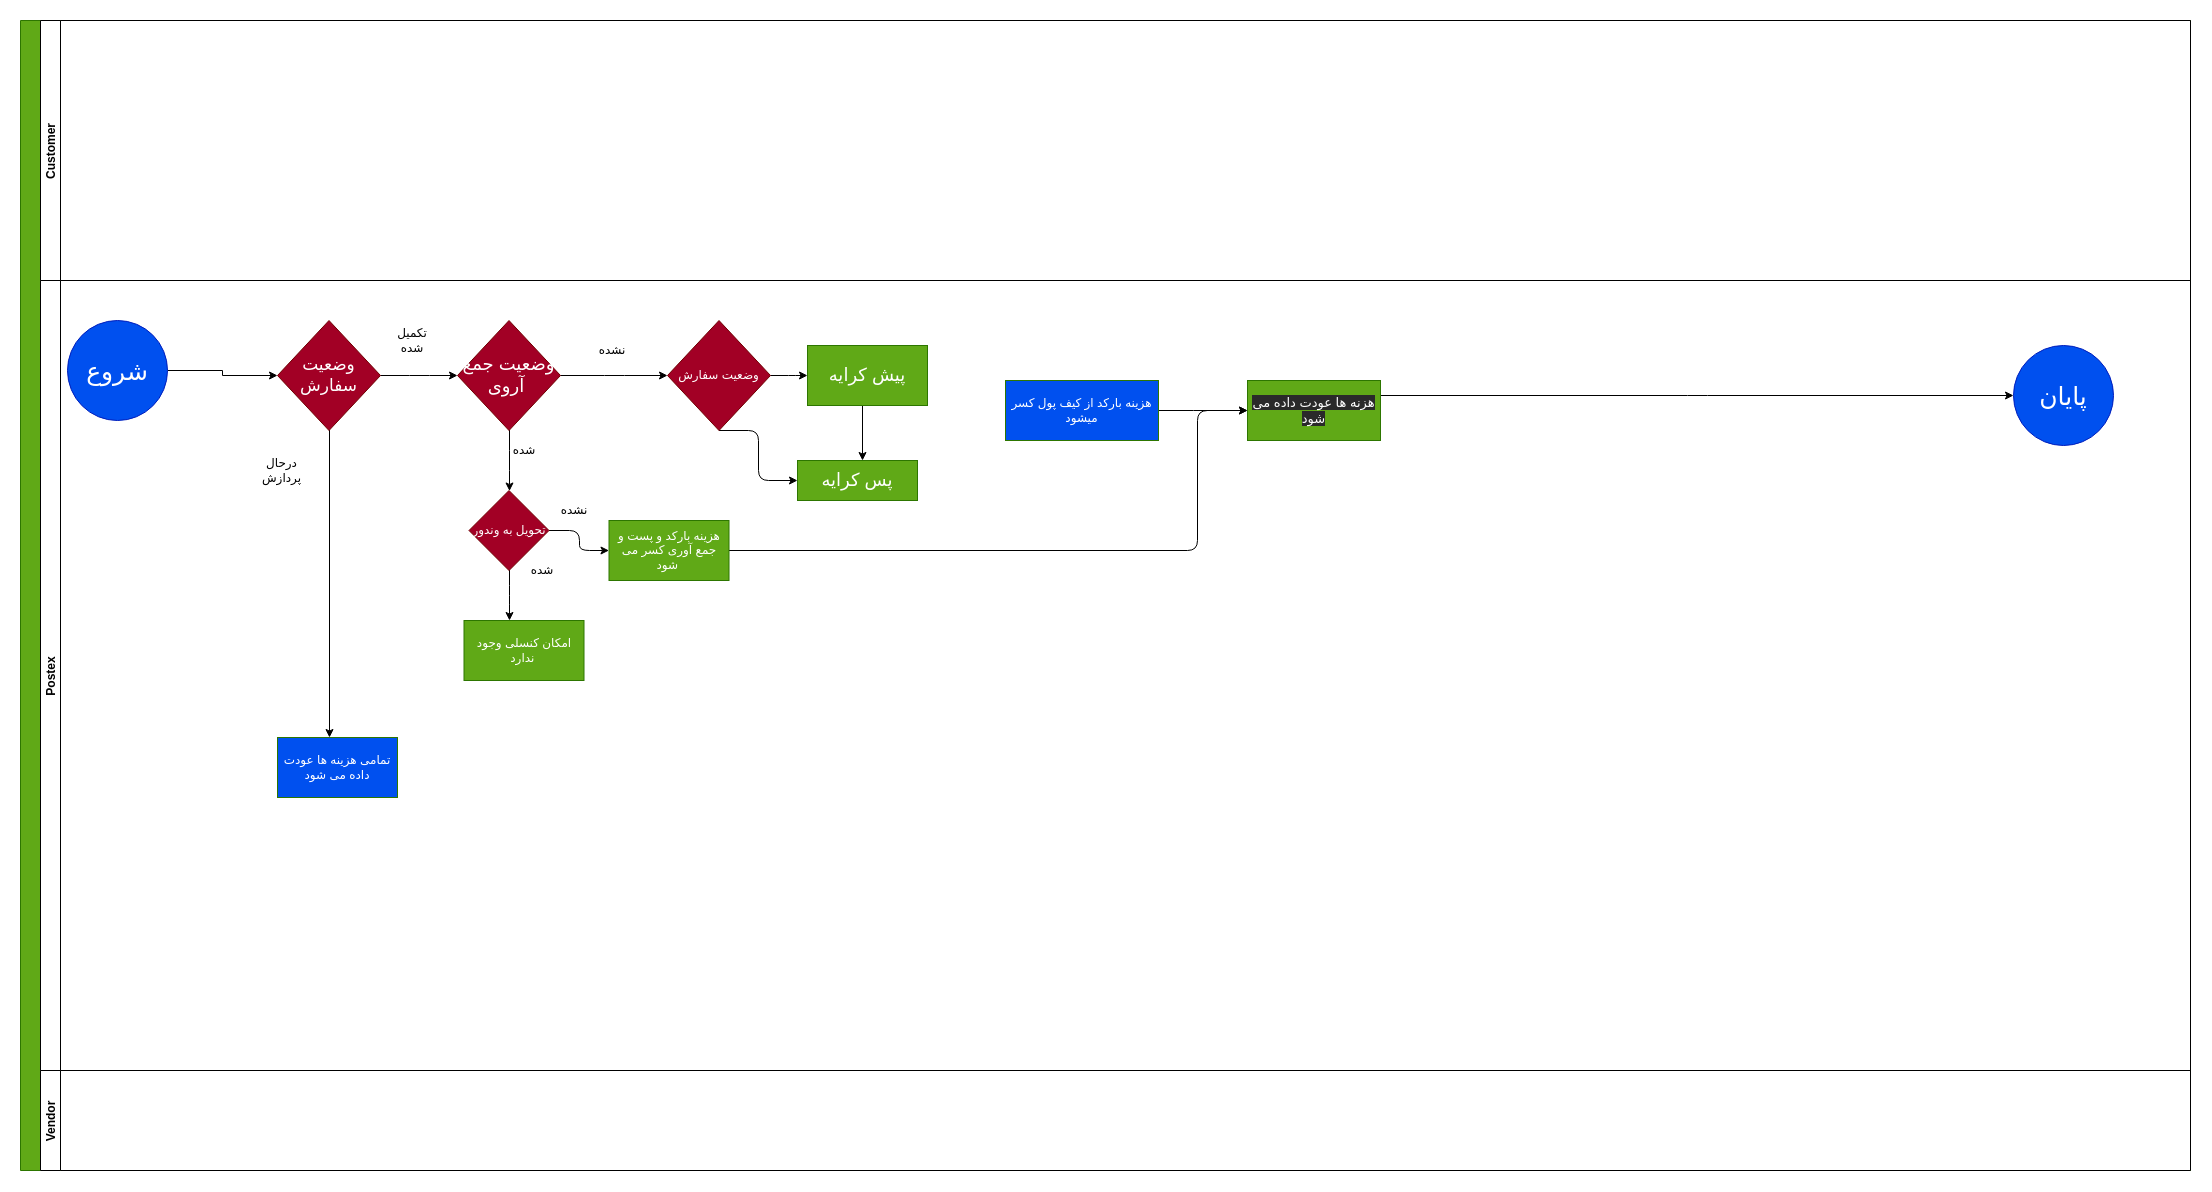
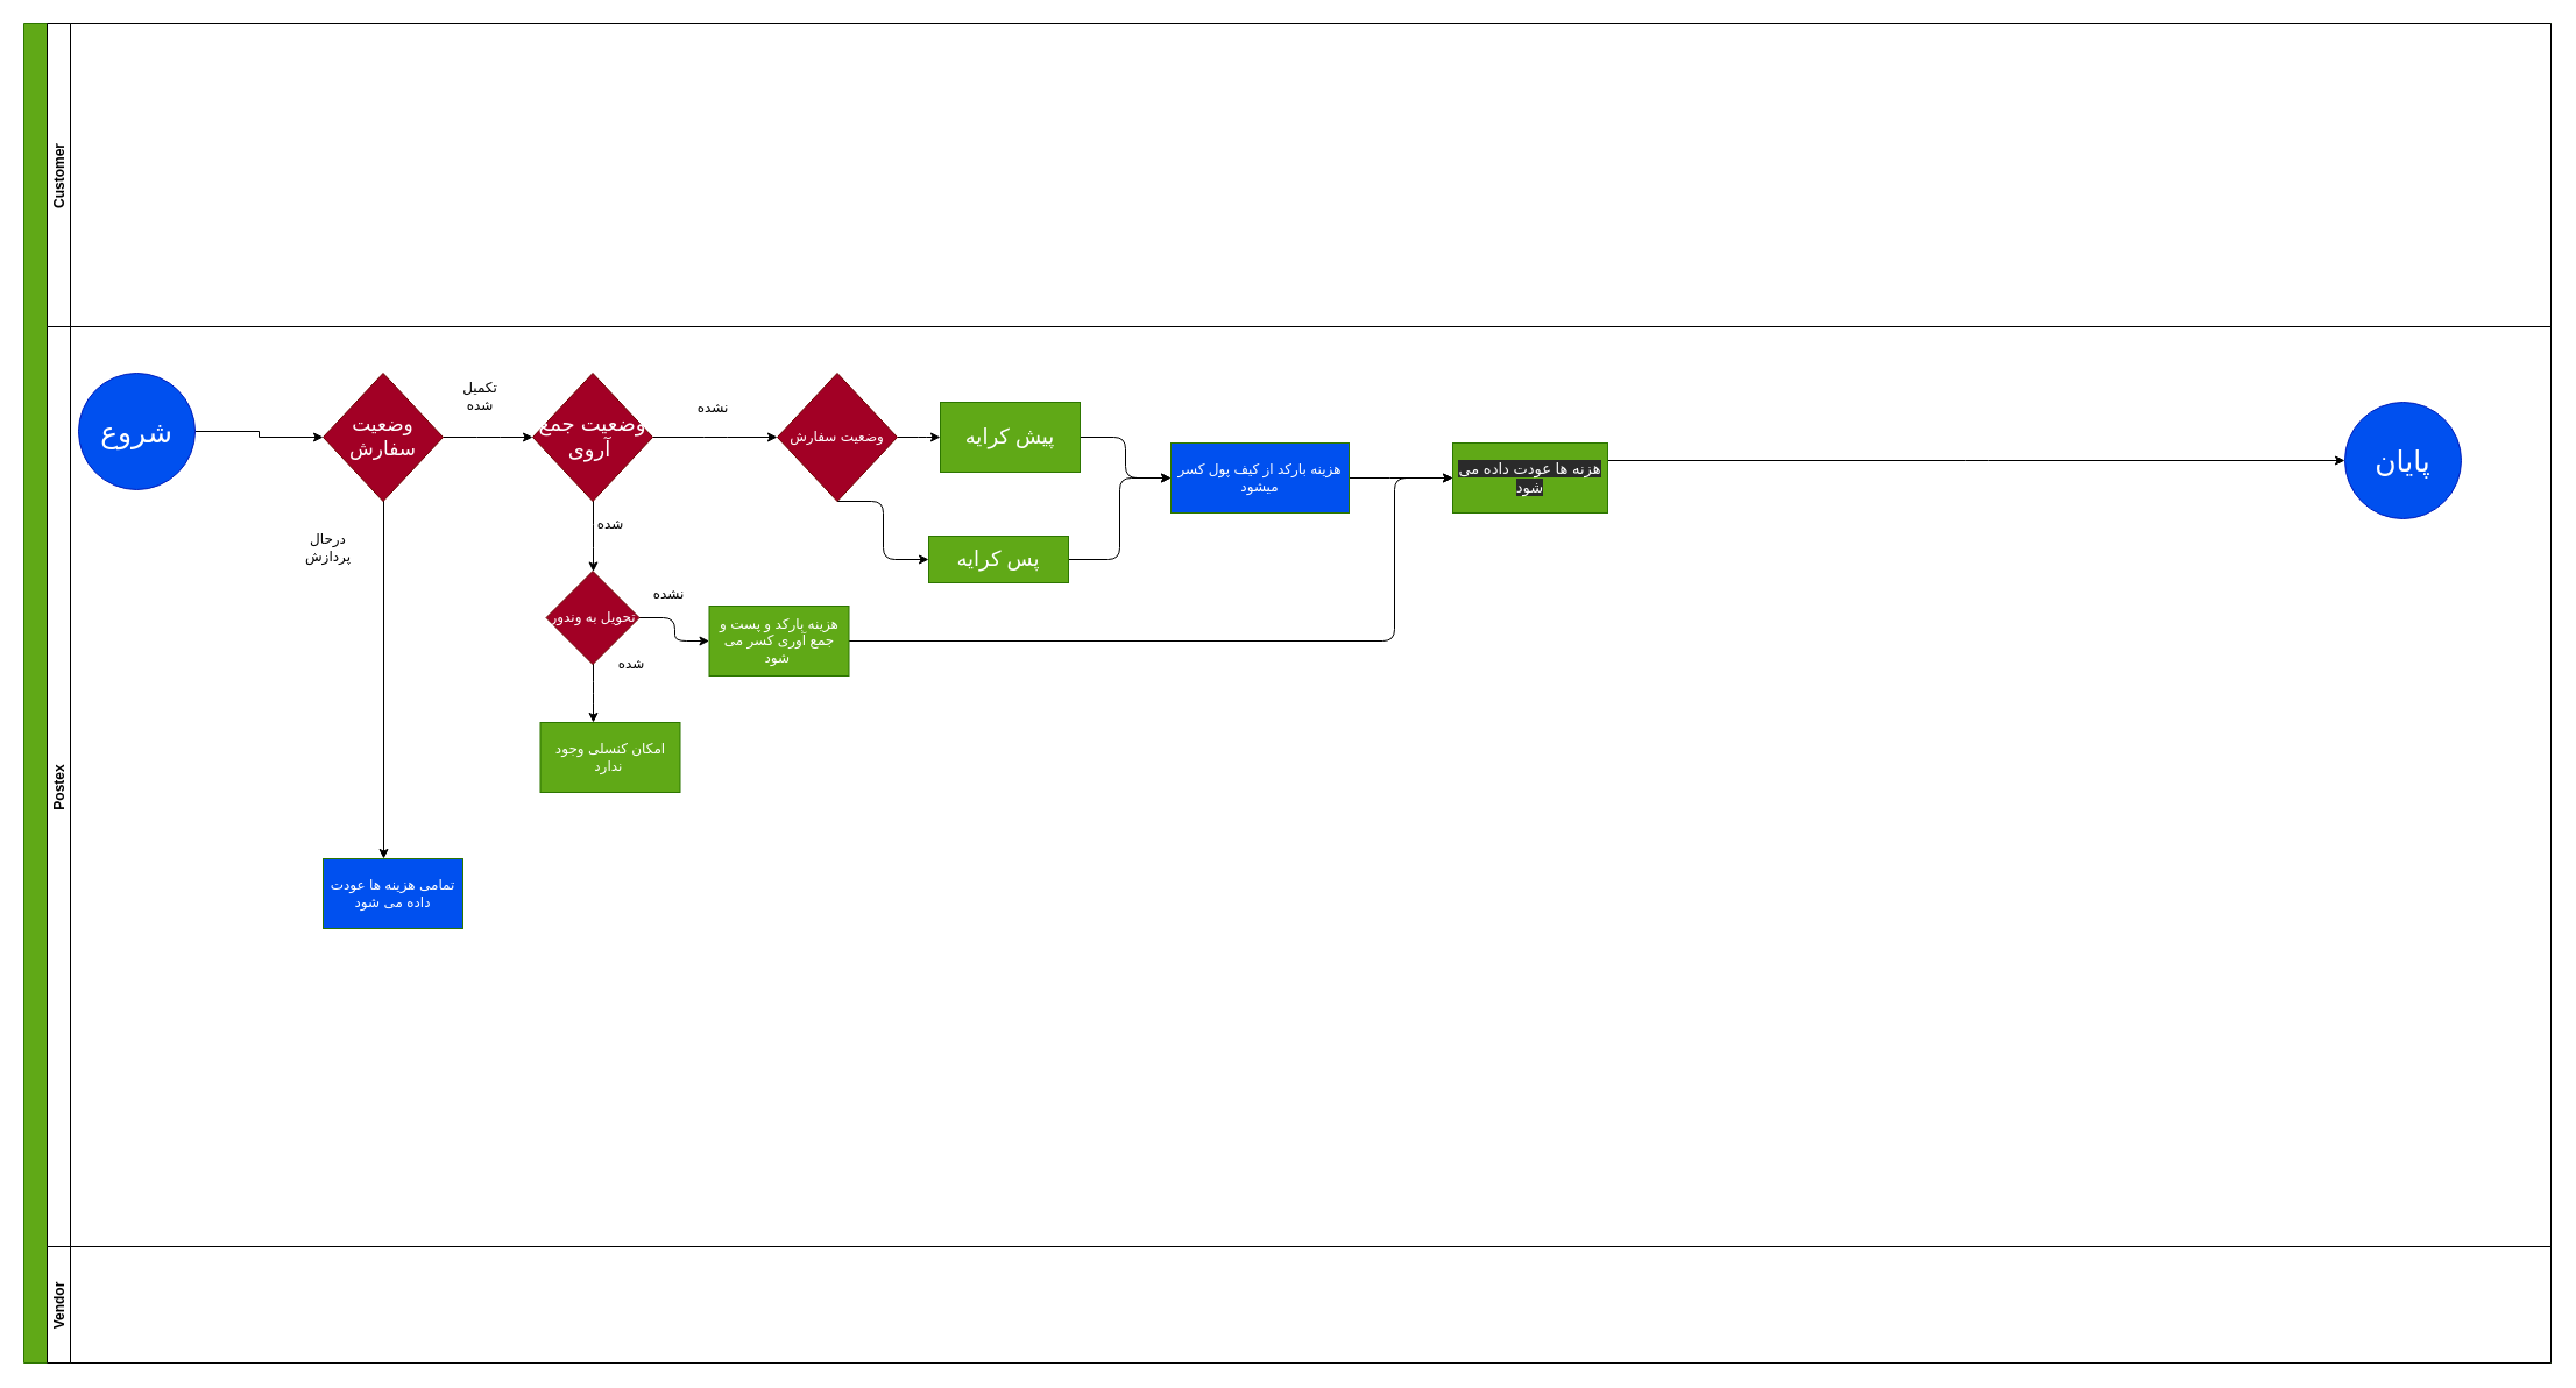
  <mxCell id="0" />
  <mxCell id="1" parent="0" />
  <mxCell id="2" value=" " style="swimlane;childLayout=stackLayout;resizeParent=1;resizeParentMax=0;horizontal=0;startSize=20;horizontalStack=0;fillColor=#60a917;strokeColor=#2D7600;fontColor=#ffffff;fontSize=13;" parent="1" vertex="1"><mxGeometry x="20" y="20" width="2170" height="1150" as="geometry" /></mxCell>
  <mxCell id="3" value="Customer" style="swimlane;startSize=20;horizontal=0;" parent="2" vertex="1"><mxGeometry x="20" width="2150" height="260" as="geometry" /></mxCell>
  <mxCell id="4" value="Postex" style="swimlane;startSize=20;horizontal=0;" parent="2" vertex="1"><mxGeometry x="20" y="260" width="2150" height="790" as="geometry" /></mxCell>
  <mxCell id="5" value="" style="edgeStyle=orthogonalEdgeStyle;rounded=0;orthogonalLoop=1;jettySize=auto;html=1;" parent="4" source="6" target="10" edge="1"><mxGeometry relative="1" as="geometry"><mxPoint x="197" y="90.0" as="targetPoint" /></mxGeometry></mxCell>
  <mxCell id="6" value="&lt;font style=&quot;font-size: 25px&quot;&gt;شروع&lt;/font&gt;" style="ellipse;whiteSpace=wrap;html=1;aspect=fixed;fillColor=#0050ef;strokeColor=#001DBC;fontColor=#ffffff;" parent="4" vertex="1"><mxGeometry x="27" y="40" width="100" height="100" as="geometry" /></mxCell>
  <mxCell id="7" value="&lt;font style=&quot;font-size: 25px&quot;&gt;پایان&lt;/font&gt;" style="ellipse;whiteSpace=wrap;html=1;aspect=fixed;fillColor=#0050ef;strokeColor=#001DBC;fontColor=#ffffff;" parent="4" vertex="1"><mxGeometry x="1973" y="65" width="100" height="100" as="geometry" /></mxCell>
  <mxCell id="8" value="" style="edgeStyle=elbowEdgeStyle;html=1;" parent="4" source="10" target="11" edge="1"><mxGeometry relative="1" as="geometry" /></mxCell>
  <mxCell id="9" style="edgeStyle=elbowEdgeStyle;html=1;exitX=1;exitY=0.5;exitDx=0;exitDy=0;" parent="4" source="10" target="18" edge="1"><mxGeometry relative="1" as="geometry" /></mxCell>
  <mxCell id="10" value="&lt;font style=&quot;font-size: 17px&quot;&gt;وضعیت سفارش&lt;/font&gt;" style="rhombus;whiteSpace=wrap;html=1;fillColor=#a20025;strokeColor=#6F0000;fontColor=#ffffff;" parent="4" vertex="1"><mxGeometry x="237" y="40" width="103" height="110" as="geometry" /></mxCell>
  <mxCell id="11" value="تمامی هزینه ها عودت داده می شود" style="whiteSpace=wrap;html=1;fontColor=#ffffff;strokeColor=#2D7600;fillColor=#0050ef;" parent="4" vertex="1"><mxGeometry x="237" y="457" width="120" height="60" as="geometry" /></mxCell>
  <mxCell id="12" value="درحال پردازش" style="text;html=1;strokeColor=none;fillColor=none;align=center;verticalAlign=middle;whiteSpace=wrap;rounded=0;" parent="4" vertex="1"><mxGeometry x="207" y="180" width="68.5" height="20" as="geometry" /></mxCell>
  <mxCell id="13" value="" style="edgeStyle=elbowEdgeStyle;html=1;" parent="4" source="15" target="22" edge="1"><mxGeometry relative="1" as="geometry" /></mxCell>
  <mxCell id="14" style="edgeStyle=elbowEdgeStyle;html=1;exitX=0.5;exitY=1;exitDx=0;exitDy=0;entryX=0;entryY=0.5;entryDx=0;entryDy=0;" parent="4" source="15" target="24" edge="1"><mxGeometry relative="1" as="geometry" /></mxCell>
  <mxCell id="15" value="وضعیت سفارش" style="rhombus;whiteSpace=wrap;html=1;fillColor=#a20025;strokeColor=#6F0000;fontColor=#ffffff;" parent="4" vertex="1"><mxGeometry x="627" y="40" width="103" height="110" as="geometry" /></mxCell>
  <mxCell id="16" value="" style="edgeStyle=elbowEdgeStyle;html=1;" parent="4" source="18" target="15" edge="1"><mxGeometry relative="1" as="geometry" /></mxCell>
  <mxCell id="17" value="" style="edgeStyle=elbowEdgeStyle;html=1;" parent="4" source="18" target="31" edge="1"><mxGeometry relative="1" as="geometry" /></mxCell>
  <mxCell id="18" value="&lt;font style=&quot;font-size: 18px&quot;&gt;وضعیت جمع آروی&amp;nbsp;&lt;/font&gt;" style="rhombus;whiteSpace=wrap;html=1;fillColor=#a20025;strokeColor=#6F0000;fontColor=#ffffff;" parent="4" vertex="1"><mxGeometry x="417" y="40" width="103" height="110" as="geometry" /></mxCell>
  <mxCell id="19" value="نشده" style="text;html=1;strokeColor=none;fillColor=none;align=center;verticalAlign=middle;whiteSpace=wrap;rounded=0;" parent="4" vertex="1"><mxGeometry x="547" y="60" width="50" height="20" as="geometry" /></mxCell>
  <mxCell id="20" value="شده" style="text;html=1;strokeColor=none;fillColor=none;align=center;verticalAlign=middle;whiteSpace=wrap;rounded=0;" parent="4" vertex="1"><mxGeometry x="458.5" y="160" width="50" height="20" as="geometry" /></mxCell>
- <mxCell id="21" value="" style="edgeStyle=elbowEdgeStyle;html=1;" parent="4" source="22" target="24" edge="1"><mxGeometry relative="1" as="geometry"><mxPoint x="967" y="95" as="targetPoint" /></mxGeometry></mxCell>
+ <mxCell id="21" value="" style="edgeStyle=elbowEdgeStyle;html=1;entryX=0;entryY=0.5;entryDx=0;entryDy=0;" parent="4" source="22" target="28" edge="1"><mxGeometry relative="1" as="geometry"><mxPoint x="967" y="95" as="targetPoint" /></mxGeometry></mxCell>
  <mxCell id="22" value="&lt;font style=&quot;font-size: 18px&quot;&gt;پیش کرایه&lt;/font&gt;" style="whiteSpace=wrap;html=1;fontColor=#ffffff;strokeColor=#2D7600;fillColor=#60a917;" parent="4" vertex="1"><mxGeometry x="767" y="65" width="120" height="60" as="geometry" /></mxCell>
+ <mxCell id="23" value="" style="edgeStyle=elbowEdgeStyle;html=1;" parent="4" source="24" target="28" edge="1"><mxGeometry relative="1" as="geometry" /></mxCell>
  <mxCell id="24" value="&lt;font style=&quot;font-size: 18px&quot;&gt;پس کرایه&lt;/font&gt;" style="whiteSpace=wrap;html=1;fontColor=#ffffff;strokeColor=#2D7600;fillColor=#60a917;" parent="4" vertex="1"><mxGeometry x="757" y="180" width="120" height="40" as="geometry" /></mxCell>
  <mxCell id="25" style="edgeStyle=elbowEdgeStyle;html=1;exitX=1;exitY=0.25;exitDx=0;exitDy=0;entryX=0;entryY=0.5;entryDx=0;entryDy=0;" parent="4" source="26" edge="1" target="7"><mxGeometry relative="1" as="geometry"><mxPoint x="2067" y="115" as="targetPoint" /></mxGeometry></mxCell>
  <mxCell id="26" value="&#10;&#10;&lt;span style=&quot;color: rgb(255, 255, 255); font-family: helvetica; font-size: 13px; font-style: normal; font-weight: 400; letter-spacing: normal; text-align: center; text-indent: 0px; text-transform: none; word-spacing: 0px; background-color: rgb(42, 42, 42); display: inline; float: none;&quot;&gt;هزنه ها عودت داده می شود&lt;/span&gt;&#10;&#10;" style="whiteSpace=wrap;html=1;fontColor=#ffffff;strokeColor=#2D7600;fillColor=#60a917;" parent="4" vertex="1"><mxGeometry x="1207" y="100" width="133" height="60" as="geometry" /></mxCell>
  <mxCell id="27" style="edgeStyle=elbowEdgeStyle;html=1;exitX=1;exitY=0.5;exitDx=0;exitDy=0;entryX=0;entryY=0.5;entryDx=0;entryDy=0;" parent="4" source="28" target="26" edge="1"><mxGeometry relative="1" as="geometry" /></mxCell>
  <mxCell id="28" value="هزینه بارکد از کیف پول کسر میشود" style="whiteSpace=wrap;html=1;fontColor=#ffffff;strokeColor=#2D7600;fillColor=#0050ef;" parent="4" vertex="1"><mxGeometry x="965" y="100" width="153" height="60" as="geometry" /></mxCell>
  <mxCell id="29" value="" style="edgeStyle=elbowEdgeStyle;html=1;" parent="4" source="31" target="33" edge="1"><mxGeometry relative="1" as="geometry" /></mxCell>
  <mxCell id="30" value="" style="edgeStyle=elbowEdgeStyle;html=1;" parent="4" source="31" target="36" edge="1"><mxGeometry relative="1" as="geometry" /></mxCell>
  <mxCell id="31" value="تحویل به وندور" style="rhombus;whiteSpace=wrap;html=1;fontColor=#ffffff;strokeColor=#6F0000;fillColor=#a20025;" parent="4" vertex="1"><mxGeometry x="428.5" y="210" width="80" height="80" as="geometry" /></mxCell>
  <mxCell id="32" style="edgeStyle=elbowEdgeStyle;html=1;exitX=1;exitY=0.5;exitDx=0;exitDy=0;" parent="4" source="33" target="26" edge="1"><mxGeometry relative="1" as="geometry"><Array as="points"><mxPoint x="1157" y="200" /></Array></mxGeometry></mxCell>
  <mxCell id="33" value="هزینه بارکد و پست و جمع آوری کسر می شود&amp;nbsp;" style="whiteSpace=wrap;html=1;fontColor=#ffffff;strokeColor=#2D7600;fillColor=#60a917;" parent="4" vertex="1"><mxGeometry x="568.5" y="240" width="120" height="60" as="geometry" /></mxCell>
  <mxCell id="34" value="نشده" style="text;html=1;strokeColor=none;fillColor=none;align=center;verticalAlign=middle;whiteSpace=wrap;rounded=0;" parent="4" vertex="1"><mxGeometry x="508.5" y="220" width="50" height="20" as="geometry" /></mxCell>
  <mxCell id="35" value="شده" style="text;html=1;strokeColor=none;fillColor=none;align=center;verticalAlign=middle;whiteSpace=wrap;rounded=0;" parent="4" vertex="1"><mxGeometry x="477" y="280" width="50" height="20" as="geometry" /></mxCell>
  <mxCell id="36" value="امکان کنسلی وجود ندارد&amp;nbsp;" style="whiteSpace=wrap;html=1;fontColor=#ffffff;strokeColor=#2D7600;fillColor=#60a917;" parent="4" vertex="1"><mxGeometry x="423.5" y="340" width="120" height="60" as="geometry" /></mxCell>
  <mxCell id="37" value="Vendor" style="swimlane;startSize=20;horizontal=0;" parent="2" vertex="1"><mxGeometry x="20" y="1050" width="2150" height="100" as="geometry" /></mxCell>
  <mxCell id="38" value="تکمیل شده" style="text;html=1;strokeColor=none;fillColor=none;align=center;verticalAlign=middle;whiteSpace=wrap;rounded=0;" parent="1" vertex="1"><mxGeometry x="387" y="330" width="50" height="20" as="geometry" /></mxCell>
